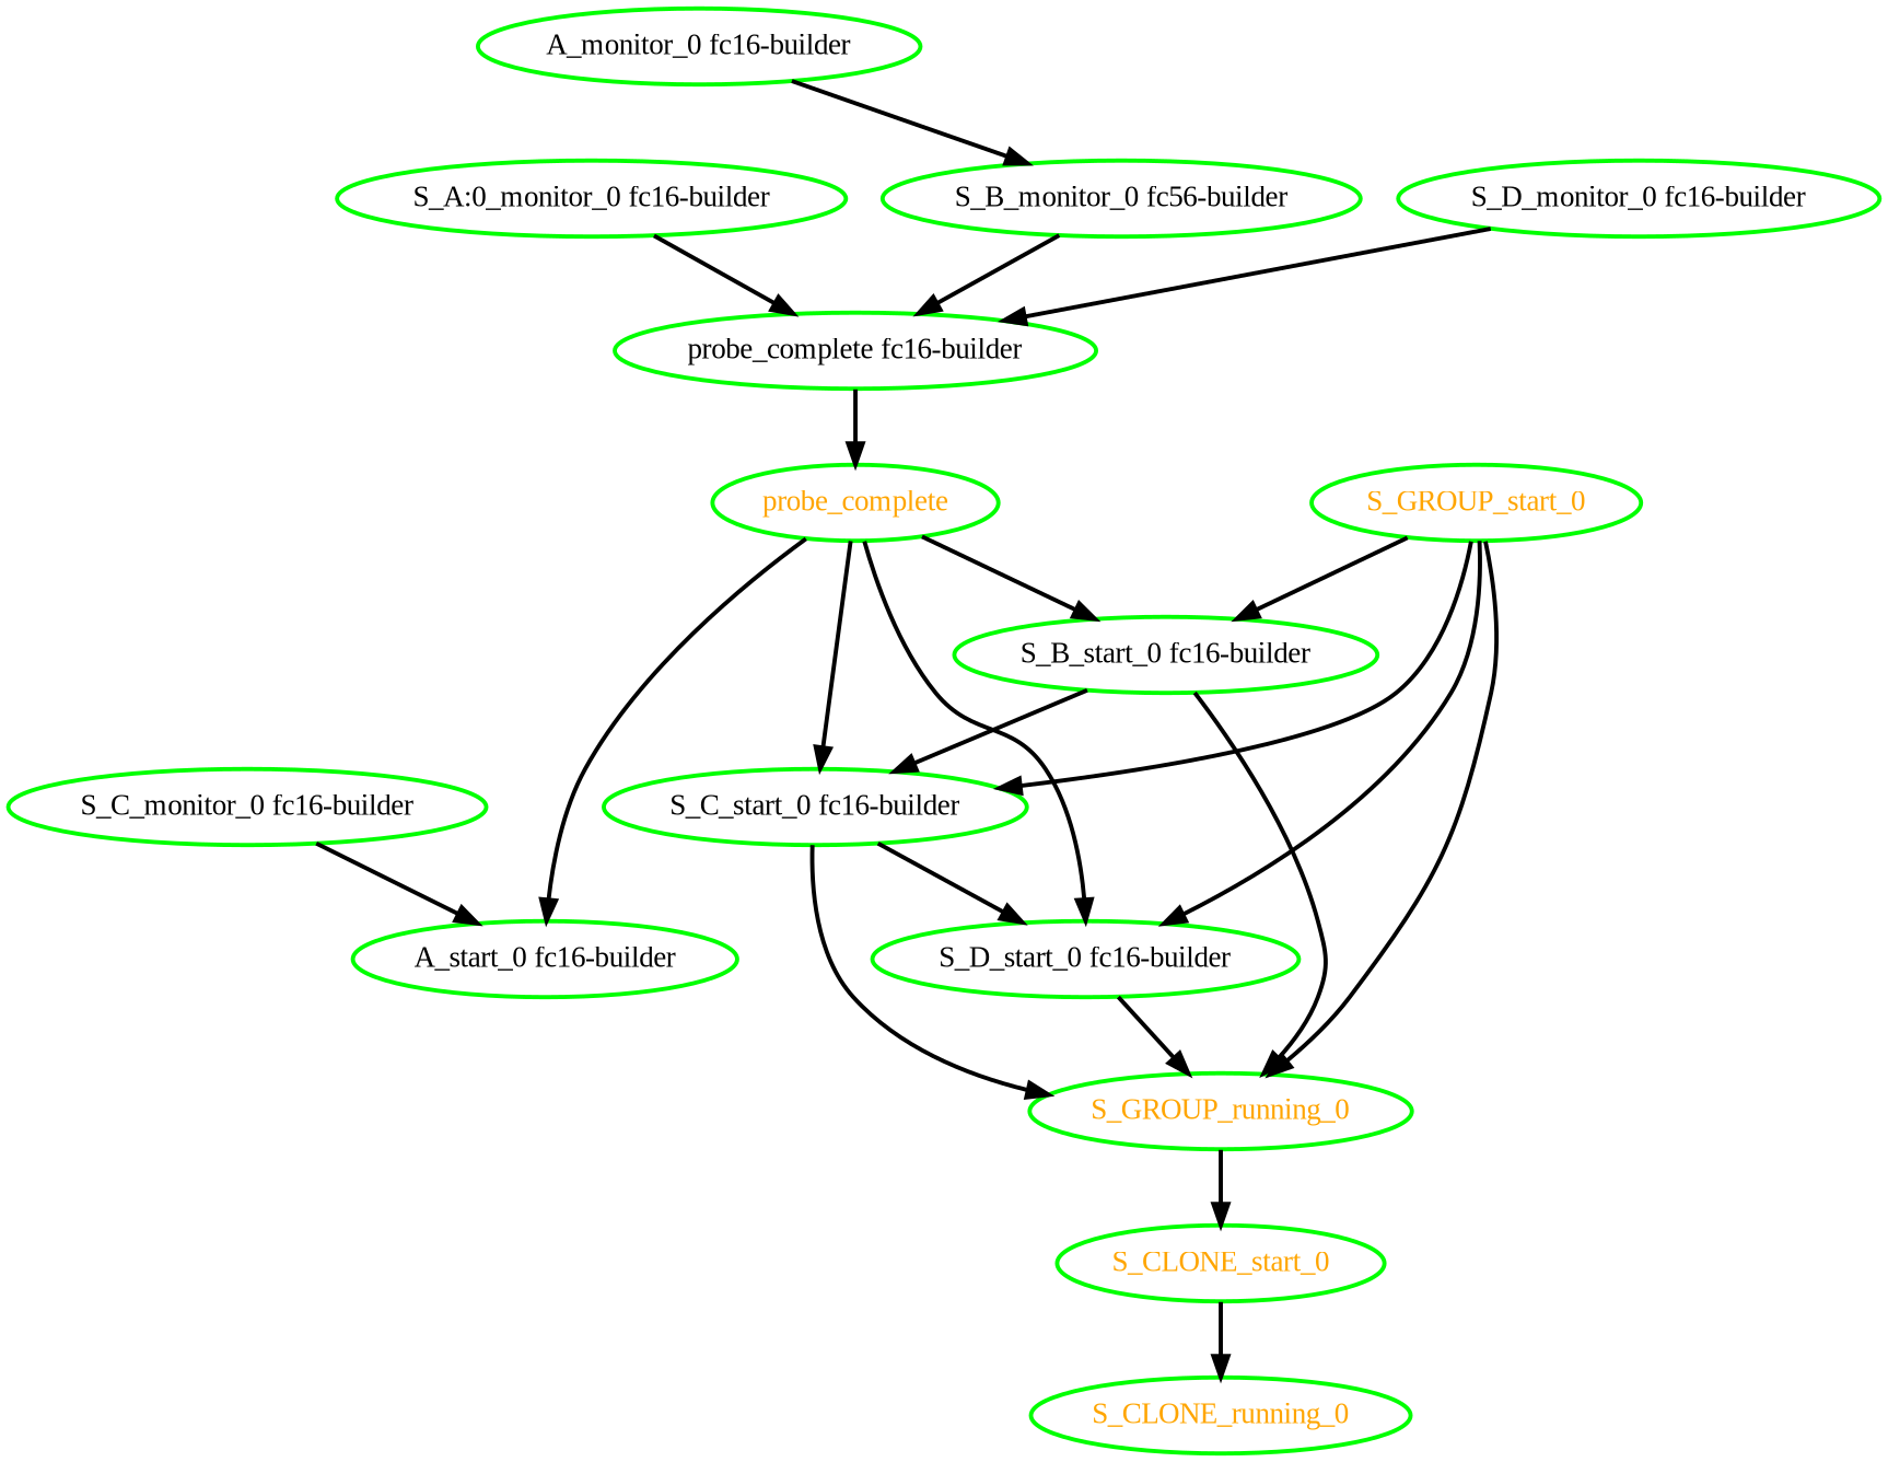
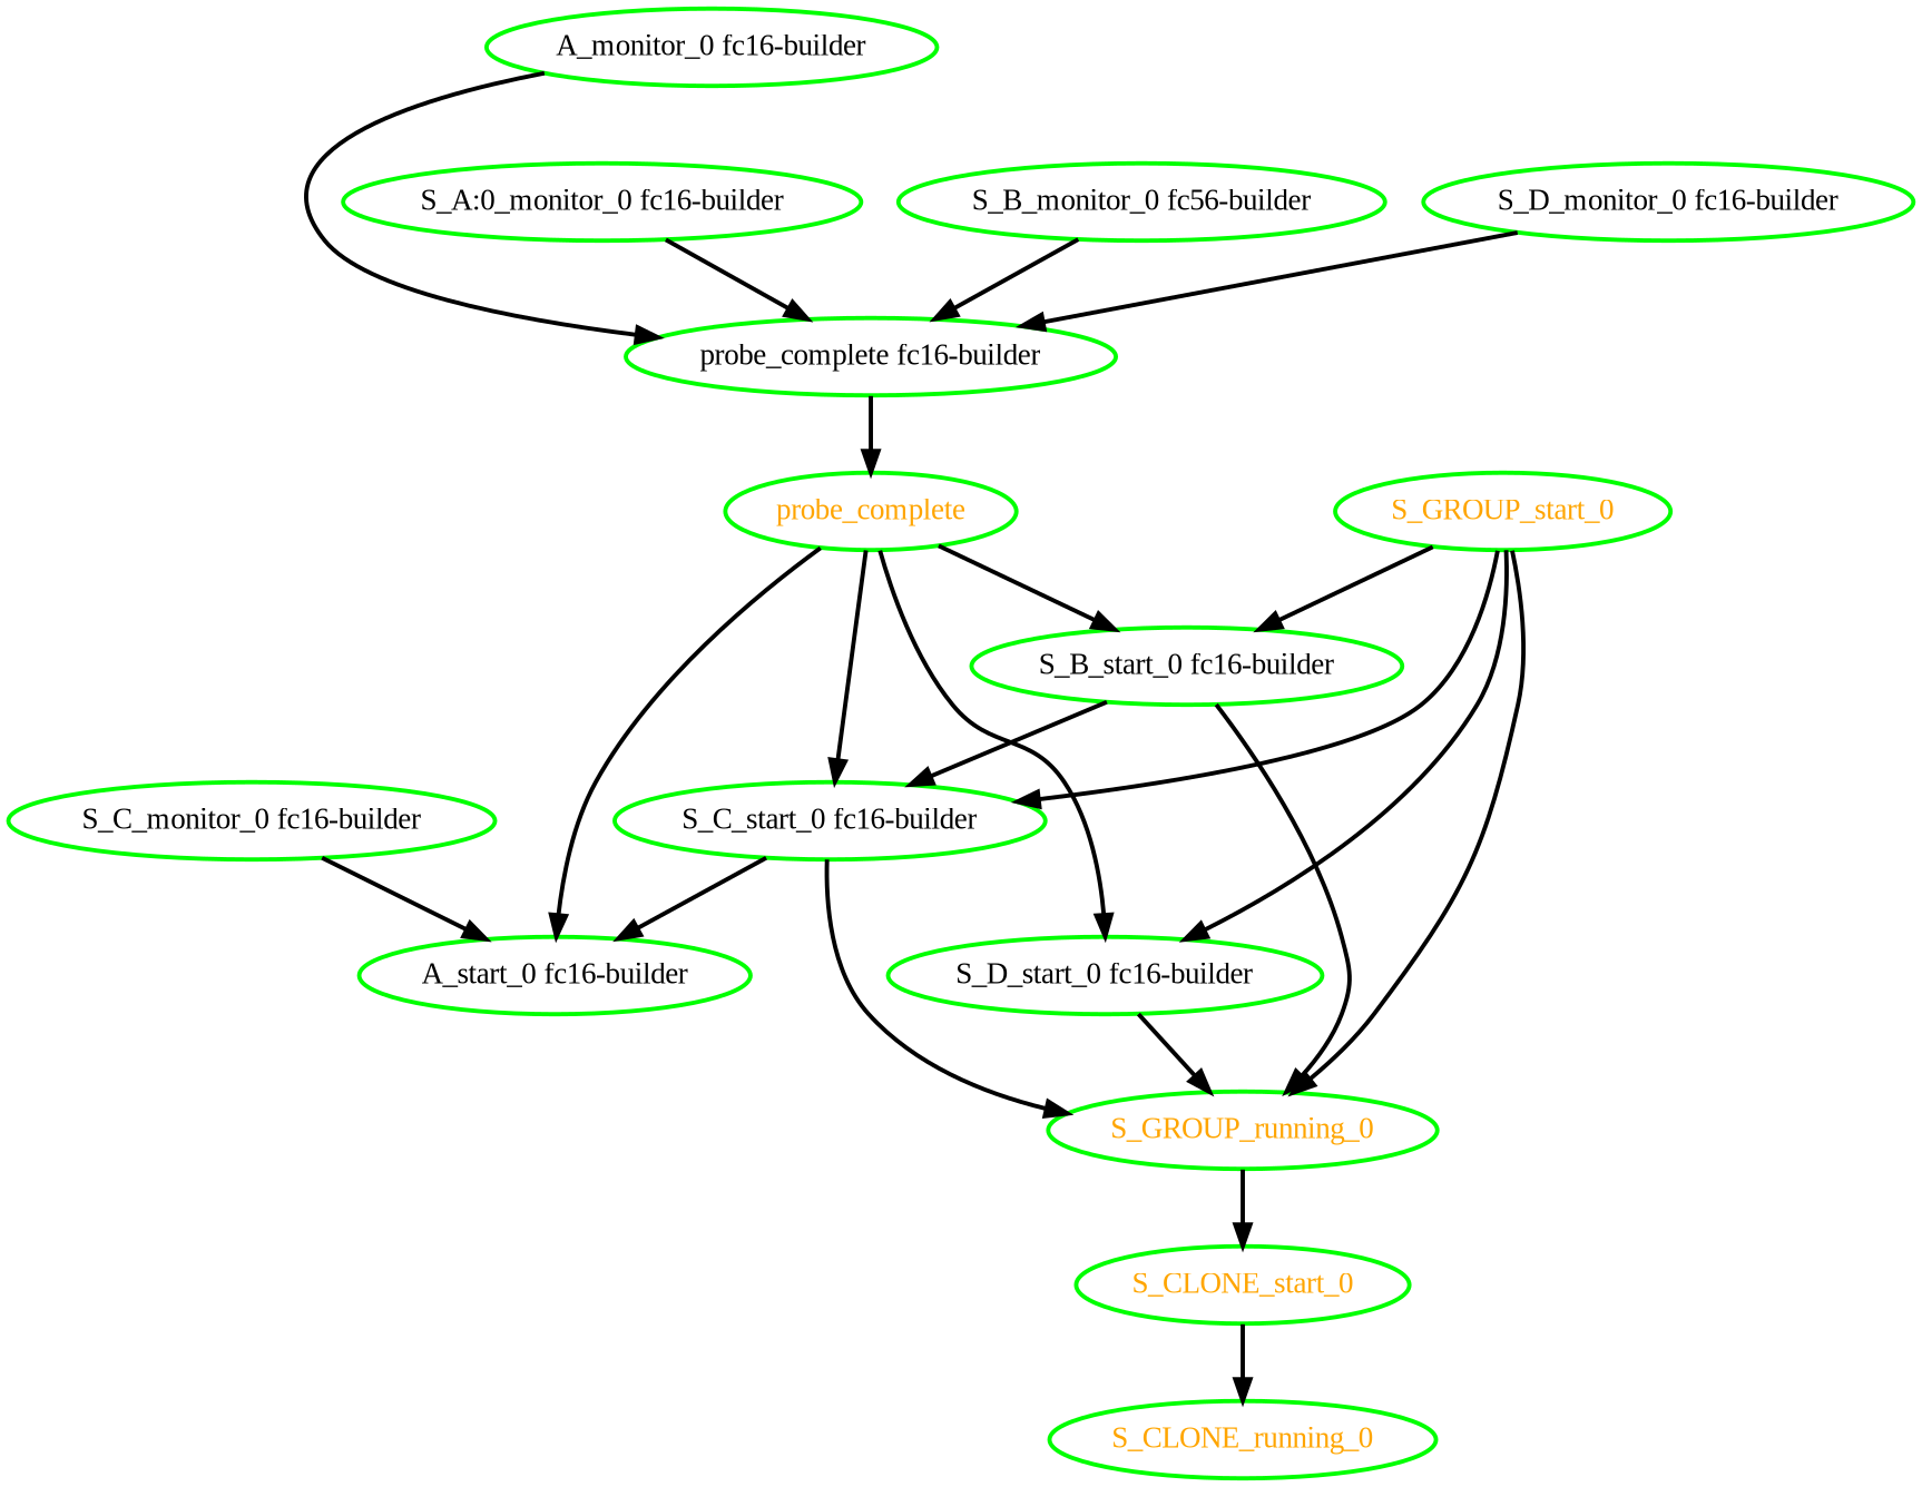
  digraph {
    fontname="Liberation Serif"
    node [color=green fontcolor=black fontname="Liberation Serif" style=bold]
    edge [fontname="Liberation Serif" style=bold]
    "A_monitor_0 fc16-builder"
    "probe_complete fc16-builder"
    probe_complete [fontcolor=orange]
    "A_start_0 fc16-builder"
    "S_B_start_0 fc16-builder"
    "S_C_start_0 fc16-builder"
    "S_D_start_0 fc16-builder"
    "S_A:0_monitor_0 fc16-builder"
    S_CLONE_running_0 [fontcolor=orange]
    n10 [label="S_B_monitor_0 fc56-builder"]
    S_GROUP_running_0 [fontcolor=orange]
    S_CLONE_start_0 [fontcolor=orange]
    "S_C_monitor_0 fc16-builder"
    "S_D_monitor_0 fc16-builder"
    S_GROUP_start_0 [fontcolor=orange]
-   "A_monitor_0 fc16-builder" -> n10
+   "A_monitor_0 fc16-builder" -> "probe_complete fc16-builder"
    "probe_complete fc16-builder" -> probe_complete
    probe_complete -> "A_start_0 fc16-builder"
    probe_complete -> "S_B_start_0 fc16-builder"
    probe_complete -> "S_C_start_0 fc16-builder"
    probe_complete -> "S_D_start_0 fc16-builder"
    "S_B_start_0 fc16-builder" -> "S_C_start_0 fc16-builder"
    "S_B_start_0 fc16-builder" -> S_GROUP_running_0
-   "S_C_start_0 fc16-builder" -> "S_D_start_0 fc16-builder"
+   "S_C_start_0 fc16-builder" -> "A_start_0 fc16-builder"
    "S_C_start_0 fc16-builder" -> S_GROUP_running_0
    "S_D_start_0 fc16-builder" -> S_GROUP_running_0
    "S_A:0_monitor_0 fc16-builder" -> "probe_complete fc16-builder"
    n10 -> "probe_complete fc16-builder"
    S_GROUP_running_0 -> S_CLONE_start_0
    S_CLONE_start_0 -> S_CLONE_running_0
    "S_C_monitor_0 fc16-builder" -> "A_start_0 fc16-builder"
    "S_D_monitor_0 fc16-builder" -> "probe_complete fc16-builder"
    S_GROUP_start_0 -> "S_B_start_0 fc16-builder"
    S_GROUP_start_0 -> "S_C_start_0 fc16-builder"
    S_GROUP_start_0 -> "S_D_start_0 fc16-builder"
    S_GROUP_start_0 -> S_GROUP_running_0
  }
